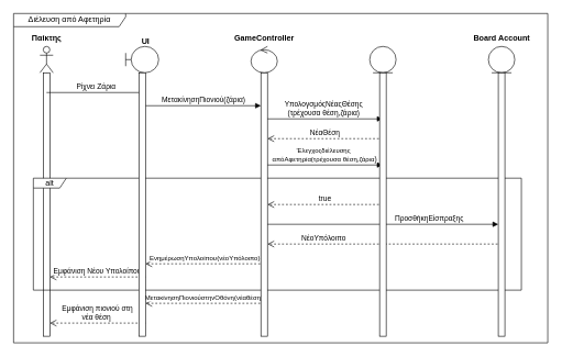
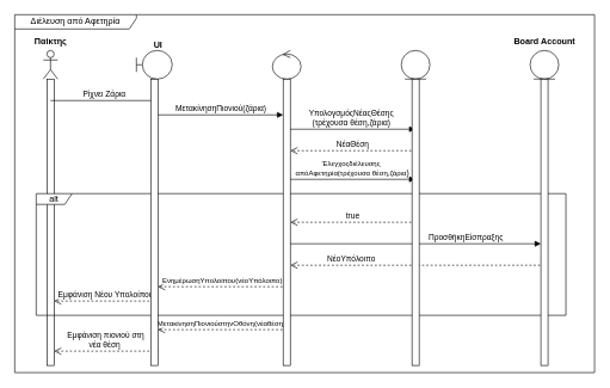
  <mxCell id="0" />
  <mxCell id="1" parent="0" />
  <mxCell id="2" value="" style="shape=umlLifeline;perimeter=lifelinePerimeter;whiteSpace=wrap;html=1;container=1;dropTarget=0;collapsible=0;recursiveResize=0;outlineConnect=0;portConstraint=eastwest;newEdgeStyle={&quot;curved&quot;:0,&quot;rounded&quot;:0};participant=umlActor;" parent="1" vertex="1"><mxGeometry x="60" y="70" width="20" height="440" as="geometry" /></mxCell>
  <mxCell id="3" value="" style="html=1;points=[[0,0,0,0,5],[0,1,0,0,-5],[1,0,0,0,5],[1,1,0,0,-5]];perimeter=orthogonalPerimeter;outlineConnect=0;targetShapes=umlLifeline;portConstraint=eastwest;newEdgeStyle={&quot;curved&quot;:0,&quot;rounded&quot;:0};" parent="2" vertex="1"><mxGeometry x="5" y="40" width="10" height="400" as="geometry" /></mxCell>
  <mxCell id="4" value="Παίκτης" style="text;align=center;fontStyle=1;verticalAlign=middle;spacingLeft=3;spacingRight=3;strokeColor=none;rotatable=0;points=[[0,0.5],[1,0.5]];portConstraint=eastwest;html=1;" parent="1" vertex="1"><mxGeometry x="30" y="44" width="80" height="26" as="geometry" /></mxCell>
  <mxCell id="5" value="Ρίχνει Ζάρια" style="html=1;verticalAlign=bottom;endArrow=block;curved=0;rounded=0;" parent="1" edge="1"><mxGeometry width="80" relative="1" as="geometry"><mxPoint x="70" y="140" as="sourcePoint" /><mxPoint x="219.5" y="140" as="targetPoint" /></mxGeometry></mxCell>
  <mxCell id="6" value="ΜετακίνησηΠιονιού(ζάρια)" style="html=1;verticalAlign=bottom;endArrow=block;curved=0;rounded=0;" parent="1" edge="1"><mxGeometry width="80" relative="1" as="geometry"><mxPoint x="220" y="160" as="sourcePoint" /><mxPoint x="395" y="160" as="targetPoint" /></mxGeometry></mxCell>
  <mxCell id="7" value="ΥπολογσμόςΝέαςΘέσης&lt;div&gt;(τρέχουσα θέση,ζάρια)&lt;/div&gt;" style="html=1;verticalAlign=bottom;endArrow=block;curved=0;rounded=0;" parent="1" edge="1"><mxGeometry width="80" relative="1" as="geometry"><mxPoint x="400" y="180" as="sourcePoint" /><mxPoint x="579.5" y="180" as="targetPoint" /></mxGeometry></mxCell>
  <mxCell id="8" value="ΝέαΘέση" style="html=1;verticalAlign=bottom;endArrow=open;dashed=1;endSize=8;curved=0;rounded=0;" parent="1" edge="1"><mxGeometry relative="1" as="geometry"><mxPoint x="580" y="210" as="sourcePoint" /><mxPoint x="405" y="210" as="targetPoint" /></mxGeometry></mxCell>
  <mxCell id="9" value="&lt;font style=&quot;font-size: 10px;&quot;&gt;Έλεγχοςδιέλευσης&lt;/font&gt;&lt;div&gt;&lt;font style=&quot;font-size: 10px;&quot;&gt;&amp;nbsp;απόΑφετηρία(τρέχουσα θέση,ζάρια&lt;/font&gt;)&lt;/div&gt;" style="html=1;verticalAlign=bottom;endArrow=block;curved=0;rounded=0;" parent="1" edge="1"><mxGeometry width="80" relative="1" as="geometry"><mxPoint x="400" y="250" as="sourcePoint" /><mxPoint x="579.5" y="250" as="targetPoint" /></mxGeometry></mxCell>
  <mxCell id="10" value="Διέλευση από Αφετηρία" style="shape=umlFrame;whiteSpace=wrap;html=1;pointerEvents=0;width=170;height=20;" parent="1" vertex="1"><mxGeometry x="20" y="20" width="810" height="500" as="geometry" /></mxCell>
  <mxCell id="11" value="alt" style="shape=umlFrame;whiteSpace=wrap;html=1;pointerEvents=0;width=50;height=15;" parent="1" vertex="1"><mxGeometry x="50" y="270" width="740" height="170" as="geometry" /></mxCell>
  <mxCell id="12" value="true" style="html=1;verticalAlign=bottom;endArrow=open;dashed=1;endSize=8;curved=0;rounded=0;" parent="1" edge="1"><mxGeometry relative="1" as="geometry"><mxPoint x="580" y="310" as="sourcePoint" /><mxPoint x="405" y="310" as="targetPoint" /></mxGeometry></mxCell>
  <mxCell id="13" value="ΠροσθήκηΕίσπραξης" style="html=1;verticalAlign=bottom;endArrow=block;curved=0;rounded=0;" parent="1" edge="1"><mxGeometry x="0.408" width="80" relative="1" as="geometry"><mxPoint x="400" y="340" as="sourcePoint" /><mxPoint x="755" y="340" as="targetPoint" /><mxPoint as="offset" /></mxGeometry></mxCell>
  <mxCell id="14" value="ΝέοΥπόλοιπο" style="html=1;verticalAlign=bottom;endArrow=open;dashed=1;endSize=8;curved=0;rounded=0;" parent="1" edge="1"><mxGeometry x="0.521" relative="1" as="geometry"><mxPoint x="760" y="370" as="sourcePoint" /><mxPoint x="405" y="370" as="targetPoint" /><mxPoint as="offset" /></mxGeometry></mxCell>
  <mxCell id="15" value="&lt;font style=&quot;font-size: 10px;&quot;&gt;ΕνημέρωσηΥπολοίπου(νέοΥπόλοιπο)&lt;/font&gt;" style="html=1;verticalAlign=bottom;endArrow=open;dashed=1;endSize=8;curved=0;rounded=0;" parent="1" target="20" edge="1"><mxGeometry relative="1" as="geometry"><mxPoint x="400" y="400" as="sourcePoint" /><mxPoint x="225" y="400" as="targetPoint" /></mxGeometry></mxCell>
  <mxCell id="16" value="Εμφάνιση Νέου Υπολοίπου" style="html=1;verticalAlign=bottom;endArrow=open;dashed=1;endSize=8;curved=0;rounded=0;" parent="1" target="3" edge="1"><mxGeometry relative="1" as="geometry"><mxPoint x="220" y="420" as="sourcePoint" /><mxPoint x="140" y="420" as="targetPoint" /></mxGeometry></mxCell>
  <mxCell id="17" value="&lt;font style=&quot;font-size: 10px;&quot;&gt;ΜετακίνησηΠιονιούστηνΟθόνη(νέαθέση)&amp;nbsp;&lt;/font&gt;" style="html=1;verticalAlign=bottom;endArrow=open;dashed=1;endSize=8;curved=0;rounded=0;" parent="1" target="20" edge="1"><mxGeometry relative="1" as="geometry"><mxPoint x="400" y="460" as="sourcePoint" /><mxPoint x="225" y="460" as="targetPoint" /></mxGeometry></mxCell>
  <mxCell id="18" value="Εμφάνιση πιονιού στη&lt;div&gt;νέα θέση&amp;nbsp;&lt;/div&gt;" style="html=1;verticalAlign=bottom;endArrow=open;dashed=1;endSize=8;curved=0;rounded=0;" parent="1" target="3" edge="1"><mxGeometry relative="1" as="geometry"><mxPoint x="220" y="490" as="sourcePoint" /><mxPoint x="140" y="490" as="targetPoint" /></mxGeometry></mxCell>
  <mxCell id="19" value="" style="shape=umlLifeline;perimeter=lifelinePerimeter;whiteSpace=wrap;html=1;container=1;dropTarget=0;collapsible=0;recursiveResize=0;outlineConnect=0;portConstraint=eastwest;newEdgeStyle={&quot;curved&quot;:0,&quot;rounded&quot;:0};participant=umlBoundary;" vertex="1" parent="1"><mxGeometry x="190" y="70" width="50" height="440" as="geometry" /></mxCell>
  <mxCell id="20" value="" style="html=1;points=[[0,0,0,0,5],[0,1,0,0,-5],[1,0,0,0,5],[1,1,0,0,-5]];perimeter=orthogonalPerimeter;outlineConnect=0;targetShapes=umlLifeline;portConstraint=eastwest;newEdgeStyle={&quot;curved&quot;:0,&quot;rounded&quot;:0};" vertex="1" parent="19"><mxGeometry x="20" y="40" width="10" height="400" as="geometry" /></mxCell>
  <mxCell id="21" value="UI" style="text;align=center;fontStyle=1;verticalAlign=middle;spacingLeft=3;spacingRight=3;strokeColor=none;rotatable=0;points=[[0,0.5],[1,0.5]];portConstraint=eastwest;html=1;" vertex="1" parent="1"><mxGeometry x="180" y="50" width="80" height="26" as="geometry" /></mxCell>
  <mxCell id="22" value="" style="shape=umlLifeline;perimeter=lifelinePerimeter;whiteSpace=wrap;html=1;container=1;dropTarget=0;collapsible=0;recursiveResize=0;outlineConnect=0;portConstraint=eastwest;newEdgeStyle={&quot;curved&quot;:0,&quot;rounded&quot;:0};participant=umlControl;" vertex="1" parent="1"><mxGeometry x="380" y="70" width="40" height="440" as="geometry" /></mxCell>
  <mxCell id="23" value="" style="html=1;points=[[0,0,0,0,5],[0,1,0,0,-5],[1,0,0,0,5],[1,1,0,0,-5]];perimeter=orthogonalPerimeter;outlineConnect=0;targetShapes=umlLifeline;portConstraint=eastwest;newEdgeStyle={&quot;curved&quot;:0,&quot;rounded&quot;:0};" vertex="1" parent="22"><mxGeometry x="15" y="40" width="10" height="400" as="geometry" /></mxCell>
- <mxCell id="24" value="GameController" style="text;align=center;fontStyle=1;verticalAlign=middle;spacingLeft=3;spacingRight=3;strokeColor=none;rotatable=0;points=[[0,0.5],[1,0.5]];portConstraint=eastwest;html=1;" vertex="1" parent="1"><mxGeometry x="360" y="44" width="80" height="26" as="geometry" /></mxCell>
  <mxCell id="25" value="" style="shape=umlLifeline;perimeter=lifelinePerimeter;whiteSpace=wrap;html=1;container=1;dropTarget=0;collapsible=0;recursiveResize=0;outlineConnect=0;portConstraint=eastwest;newEdgeStyle={&quot;curved&quot;:0,&quot;rounded&quot;:0};participant=umlEntity;" vertex="1" parent="1"><mxGeometry x="560" y="70" width="40" height="440" as="geometry" /></mxCell>
  <mxCell id="26" value="" style="html=1;points=[[0,0,0,0,5],[0,1,0,0,-5],[1,0,0,0,5],[1,1,0,0,-5]];perimeter=orthogonalPerimeter;outlineConnect=0;targetShapes=umlLifeline;portConstraint=eastwest;newEdgeStyle={&quot;curved&quot;:0,&quot;rounded&quot;:0};" vertex="1" parent="25"><mxGeometry x="15" y="40" width="10" height="400" as="geometry" /></mxCell>
  <mxCell id="27" value="" style="shape=umlLifeline;perimeter=lifelinePerimeter;whiteSpace=wrap;html=1;container=1;dropTarget=0;collapsible=0;recursiveResize=0;outlineConnect=0;portConstraint=eastwest;newEdgeStyle={&quot;curved&quot;:0,&quot;rounded&quot;:0};participant=umlEntity;" vertex="1" parent="1"><mxGeometry x="740" y="70" width="40" height="440" as="geometry" /></mxCell>
  <mxCell id="28" value="" style="html=1;points=[[0,0,0,0,5],[0,1,0,0,-5],[1,0,0,0,5],[1,1,0,0,-5]];perimeter=orthogonalPerimeter;outlineConnect=0;targetShapes=umlLifeline;portConstraint=eastwest;newEdgeStyle={&quot;curved&quot;:0,&quot;rounded&quot;:0};" vertex="1" parent="27"><mxGeometry x="15" y="40" width="10" height="400" as="geometry" /></mxCell>
  <mxCell id="29" value="Board Account" style="text;align=center;fontStyle=1;verticalAlign=middle;spacingLeft=3;spacingRight=3;strokeColor=none;rotatable=0;points=[[0,0.5],[1,0.5]];portConstraint=eastwest;html=1;" vertex="1" parent="1"><mxGeometry x="720" y="44" width="80" height="26" as="geometry" /></mxCell>
